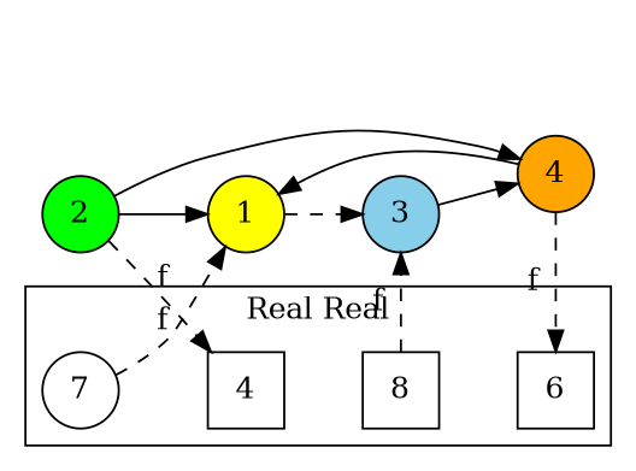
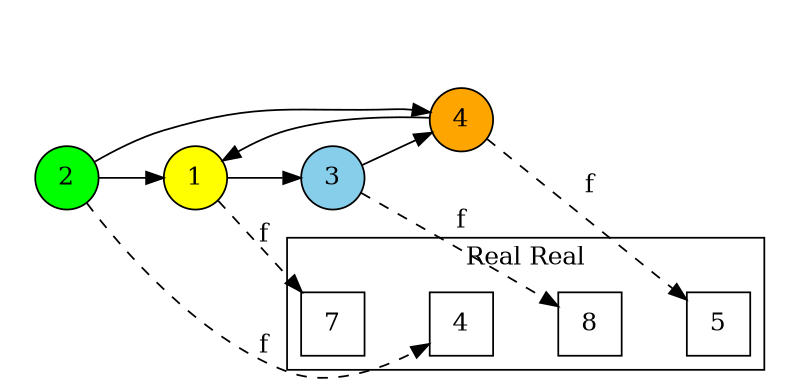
  digraph {
    rankdir=LR
    node [shape=circle]
    1 [fillcolor=yellow style=filled]
    2 [fillcolor=green style=filled]
    3 [fillcolor=skyblue style=filled]
    4 [fillcolor=orange style=filled]
-   n5 [label=7]
+   n5 [label=7 shape=square]
    n6 [label=4 shape=square]
    n7 [label=8 shape=square]
-   n8 [label=6 shape=square]
+   n8 [label=5 shape=square]
    subgraph cluster_1 {
      label="G(V, E)"
      style=invisible
      1
      2
      3
      4
    }
    subgraph cluster_2 {
      label="Real Real"
      n5
      n6
      n7
      n8
    }
-   1 -> 3 [style=dashed]
-   n5 -> 1 [label=f style=dashed]
+   1 -> 3
+   1 -> n5 [label=f style=dashed]
    2 -> 1
    2 -> 4
    2 -> n6 [label=f style=dashed]
    3 -> 4
-   n7 -> 3 [label=f style=dashed]
+   3 -> n7 [label=f style=dashed]
    4 -> 1
    4 -> n8 [label=f style=dashed]
    n5 -> n6 [arrowhead=none style=invisible]
    n6 -> n7 [arrowhead=none style=invisible]
    n7 -> n8 [arrowhead=none style=invisible]
  }
